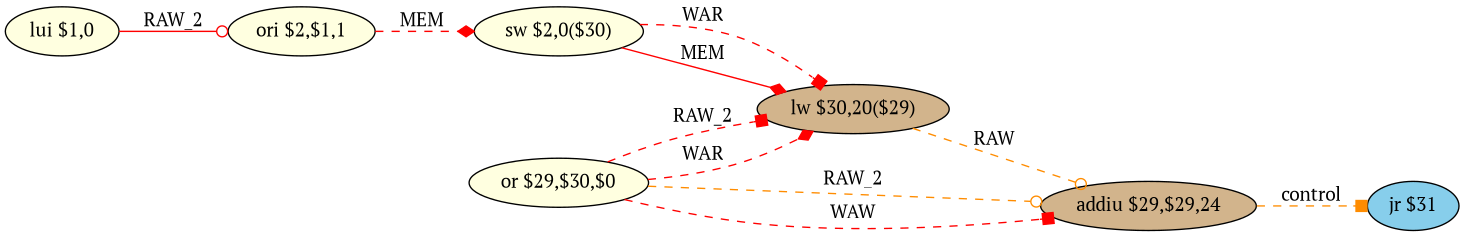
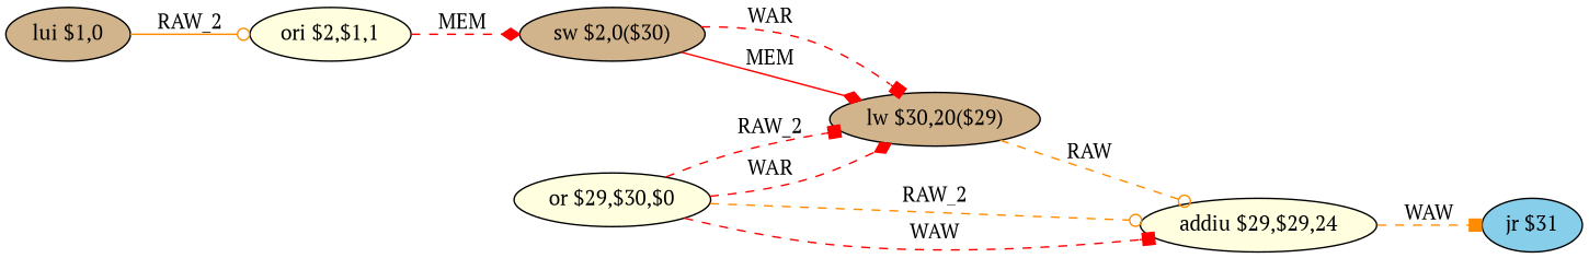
  digraph {
    fontname="PT Serif"
    rankdir=LR
    node [fillcolor=lightyellow fontname="PT Serif" shape=ellipse style=filled]
    edge [arrowhead=box color=red fontname="PT Serif" style=dashed]
-   n1 [label="lui $1,0"]
+   n1 [fillcolor=tan label="lui $1,0"]
    n2 [label="ori $2,$1,1"]
-   n3 [label="sw $2,0($30)"]
+   n3 [fillcolor=tan label="sw $2,0($30)"]
    n4 [fillcolor=tan label="lw $30,20($29)"]
-   n5 [fillcolor=tan label="addiu $29,$29,24"]
+   n5 [label="addiu $29,$29,24"]
    n6 [fillcolor=skyblue label="jr $31"]
    n7 [label="or $29,$30,$0"]
-   n1 -> n2 [arrowhead=odot label=RAW_2 style=solid]
+   n1 -> n2 [arrowhead=odot color=darkorange label=RAW_2 style=solid]
    n2 -> n3 [arrowhead=diamond label=MEM]
    n3 -> n4 [label=WAR]
    n3 -> n4 [arrowhead=diamond label=MEM style=solid]
    n4 -> n5 [arrowhead=odot color=darkorange label=RAW]
-   n5 -> n6 [color=darkorange label=control]
+   n5 -> n6 [color=darkorange label=WAW]
    n7 -> n4 [label=RAW_2]
    n7 -> n4 [arrowhead=diamond label=WAR]
    n7 -> n5 [arrowhead=odot color=darkorange label=RAW_2]
    n7 -> n5 [label=WAW]
  }
